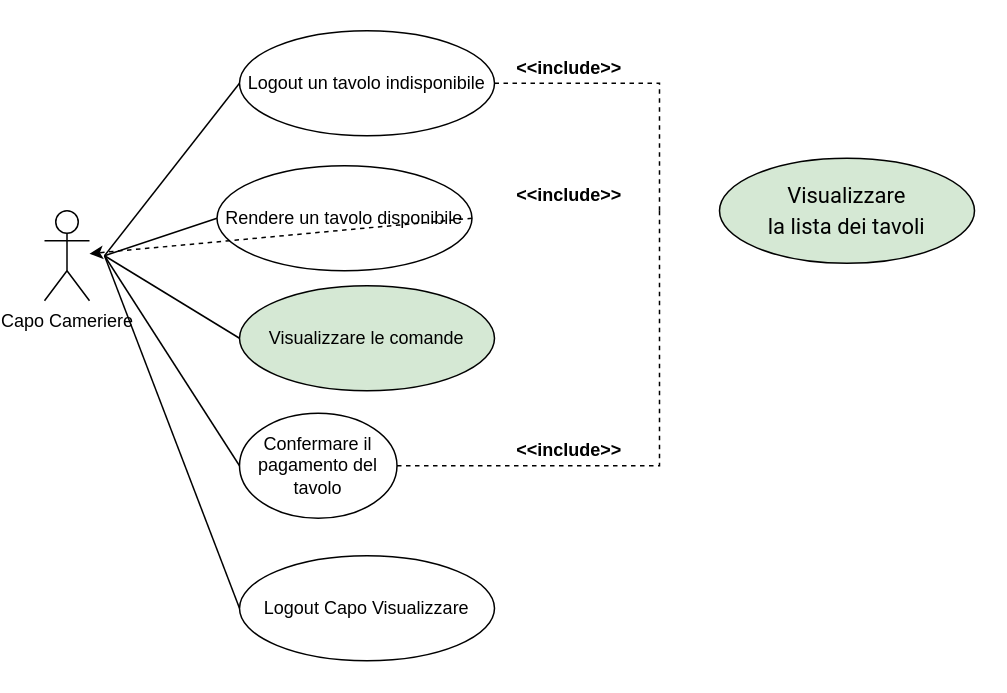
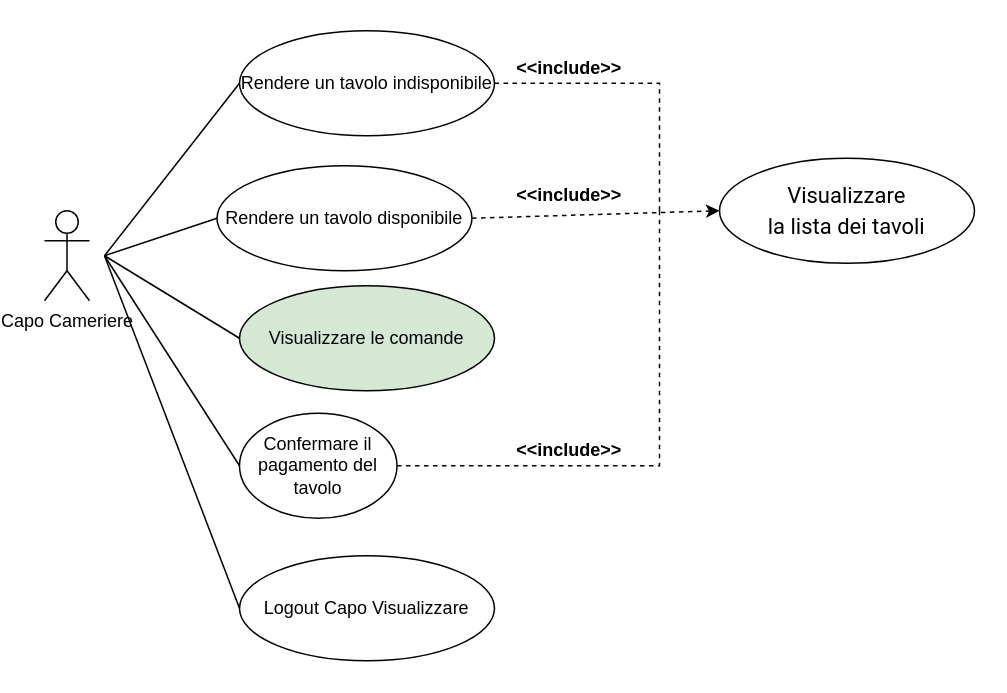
  <mxCell id="0" />
  <mxCell id="1" parent="0" />
  <mxCell id="2" value="Capo Cameriere" style="shape=umlActor;verticalLabelPosition=bottom;labelBackgroundColor=#ffffff;verticalAlign=top;html=1;outlineConnect=0;" parent="1" vertex="1"><mxGeometry x="20" y="140" width="30" height="60" as="geometry" /></mxCell>
- <mxCell id="3" value="&lt;span lang=&quot;it&quot; style=&quot;font-size: 11.0pt ; line-height: 139% ; font-family: &amp;#34;roboto&amp;#34;&quot;&gt;Visualizzare&lt;br/&gt;la lista dei tavoli&lt;/span&gt;" style="ellipse;whiteSpace=wrap;html=1;fillColor=#d5e8d4;" parent="1" vertex="1"><mxGeometry x="470" y="105" width="170" height="70" as="geometry" /></mxCell>
- <mxCell id="4" value="Logout un tavolo indisponibile" style="ellipse;whiteSpace=wrap;html=1;" parent="1" vertex="1"><mxGeometry x="150" y="20" width="170" height="70" as="geometry" /></mxCell>
+ <mxCell id="3" value="&lt;span lang=&quot;it&quot; style=&quot;font-size: 11.0pt ; line-height: 139% ; font-family: &amp;#34;roboto&amp;#34;&quot;&gt;Visualizzare&lt;br/&gt;la lista dei tavoli&lt;/span&gt;" style="ellipse;whiteSpace=wrap;html=1;" parent="1" vertex="1"><mxGeometry x="470" y="105" width="170" height="70" as="geometry" /></mxCell>
+ <mxCell id="4" value="Rendere un tavolo indisponibile" style="ellipse;whiteSpace=wrap;html=1;" parent="1" vertex="1"><mxGeometry x="150" y="20" width="170" height="70" as="geometry" /></mxCell>
  <mxCell id="5" value="Rendere un tavolo disponibile" style="ellipse;whiteSpace=wrap;html=1;" parent="1" vertex="1"><mxGeometry x="135" y="110" width="170" height="70" as="geometry" /></mxCell>
  <mxCell id="6" value="Visualizzare le comande" style="ellipse;whiteSpace=wrap;html=1;fillColor=#d5e8d4;" parent="1" vertex="1"><mxGeometry x="150" y="190" width="170" height="70" as="geometry" /></mxCell>
  <mxCell id="7" value="Confermare il pagamento del tavolo" style="ellipse;whiteSpace=wrap;html=1;" parent="1" vertex="1"><mxGeometry x="150" y="275" width="105" height="70" as="geometry" /></mxCell>
  <mxCell id="8" value="" style="endArrow=none;html=1;entryX=0;entryY=0.5;entryDx=0;entryDy=0;" parent="1" target="4" edge="1"><mxGeometry width="50" height="50" relative="1" as="geometry"><mxPoint x="60" y="170" as="sourcePoint" /><mxPoint x="100" y="70" as="targetPoint" /></mxGeometry></mxCell>
  <mxCell id="9" value="" style="endArrow=none;html=1;entryX=0;entryY=0.5;entryDx=0;entryDy=0;" parent="1" target="5" edge="1"><mxGeometry width="50" height="50" relative="1" as="geometry"><mxPoint x="60" y="170" as="sourcePoint" /><mxPoint x="120" y="90" as="targetPoint" /></mxGeometry></mxCell>
  <mxCell id="10" value="" style="endArrow=none;html=1;entryX=0;entryY=0.5;entryDx=0;entryDy=0;" parent="1" target="6" edge="1"><mxGeometry width="50" height="50" relative="1" as="geometry"><mxPoint x="60" y="170" as="sourcePoint" /><mxPoint x="130" y="100" as="targetPoint" /></mxGeometry></mxCell>
  <mxCell id="11" value="" style="endArrow=none;html=1;entryX=0;entryY=0.5;entryDx=0;entryDy=0;" parent="1" target="7" edge="1"><mxGeometry width="50" height="50" relative="1" as="geometry"><mxPoint x="60" y="170" as="sourcePoint" /><mxPoint x="140" y="110" as="targetPoint" /></mxGeometry></mxCell>
- <mxCell id="12" value="" style="endArrow=classic;html=1;exitX=1;exitY=0.5;exitDx=0;exitDy=0;rounded=0;dashed=1;" parent="1" source="5" target="2" edge="1"><mxGeometry width="50" height="50" relative="1" as="geometry"><mxPoint x="330" y="65" as="sourcePoint" /><mxPoint x="440" y="65" as="targetPoint" /></mxGeometry></mxCell>
+ <mxCell id="12" value="" style="endArrow=classic;html=1;entryX=0;entryY=0.5;entryDx=0;entryDy=0;exitX=1;exitY=0.5;exitDx=0;exitDy=0;rounded=0;dashed=1;" parent="1" source="5" target="3" edge="1"><mxGeometry width="50" height="50" relative="1" as="geometry"><mxPoint x="330" y="65" as="sourcePoint" /><mxPoint x="440" y="65" as="targetPoint" /></mxGeometry></mxCell>
  <mxCell id="13" value="&lt;b&gt;&amp;lt;&amp;lt;include&amp;gt;&amp;gt;&lt;/b&gt;" style="text;html=1;strokeColor=none;fillColor=none;align=center;verticalAlign=middle;whiteSpace=wrap;rounded=0;" parent="1" vertex="1"><mxGeometry x="320" y="35" width="100" height="20" as="geometry" /></mxCell>
  <mxCell id="14" value="&lt;b&gt;&amp;lt;&amp;lt;include&amp;gt;&amp;gt;&lt;/b&gt;" style="text;html=1;strokeColor=none;fillColor=none;align=center;verticalAlign=middle;whiteSpace=wrap;rounded=0;rotation=0;" parent="1" vertex="1"><mxGeometry x="320" y="120" width="100" height="20" as="geometry" /></mxCell>
  <mxCell id="15" value="&lt;b&gt;&amp;lt;&amp;lt;include&amp;gt;&amp;gt;&lt;/b&gt;" style="text;html=1;strokeColor=none;fillColor=none;align=center;verticalAlign=middle;whiteSpace=wrap;rounded=0;rotation=0;" parent="1" vertex="1"><mxGeometry x="320" y="290" width="100" height="20" as="geometry" /></mxCell>
  <mxCell id="16" value="" style="endArrow=none;dashed=1;html=1;exitX=1;exitY=0.5;exitDx=0;exitDy=0;rounded=0;" parent="1" source="7" edge="1"><mxGeometry width="50" height="50" relative="1" as="geometry"><mxPoint x="0" y="420" as="sourcePoint" /><mxPoint x="430" y="140" as="targetPoint" /><Array as="points"><mxPoint x="430" y="310" /></Array></mxGeometry></mxCell>
  <mxCell id="17" value="" style="endArrow=none;dashed=1;html=1;exitX=1;exitY=0.5;exitDx=0;exitDy=0;rounded=0;" parent="1" source="4" edge="1"><mxGeometry width="50" height="50" relative="1" as="geometry"><mxPoint x="330" y="320" as="sourcePoint" /><mxPoint x="430" y="140" as="targetPoint" /><Array as="points"><mxPoint x="430" y="55" /></Array></mxGeometry></mxCell>
  <mxCell id="18" value="Logout Capo Visualizzare" style="ellipse;whiteSpace=wrap;html=1;" vertex="1" parent="1"><mxGeometry x="150" y="370" width="170" height="70" as="geometry" /></mxCell>
  <mxCell id="19" value="" style="endArrow=none;html=1;entryX=0;entryY=0.5;entryDx=0;entryDy=0;" edge="1" parent="1" target="18"><mxGeometry width="50" height="50" relative="1" as="geometry"><mxPoint x="60" y="170" as="sourcePoint" /><mxPoint x="160" y="320" as="targetPoint" /></mxGeometry></mxCell>
